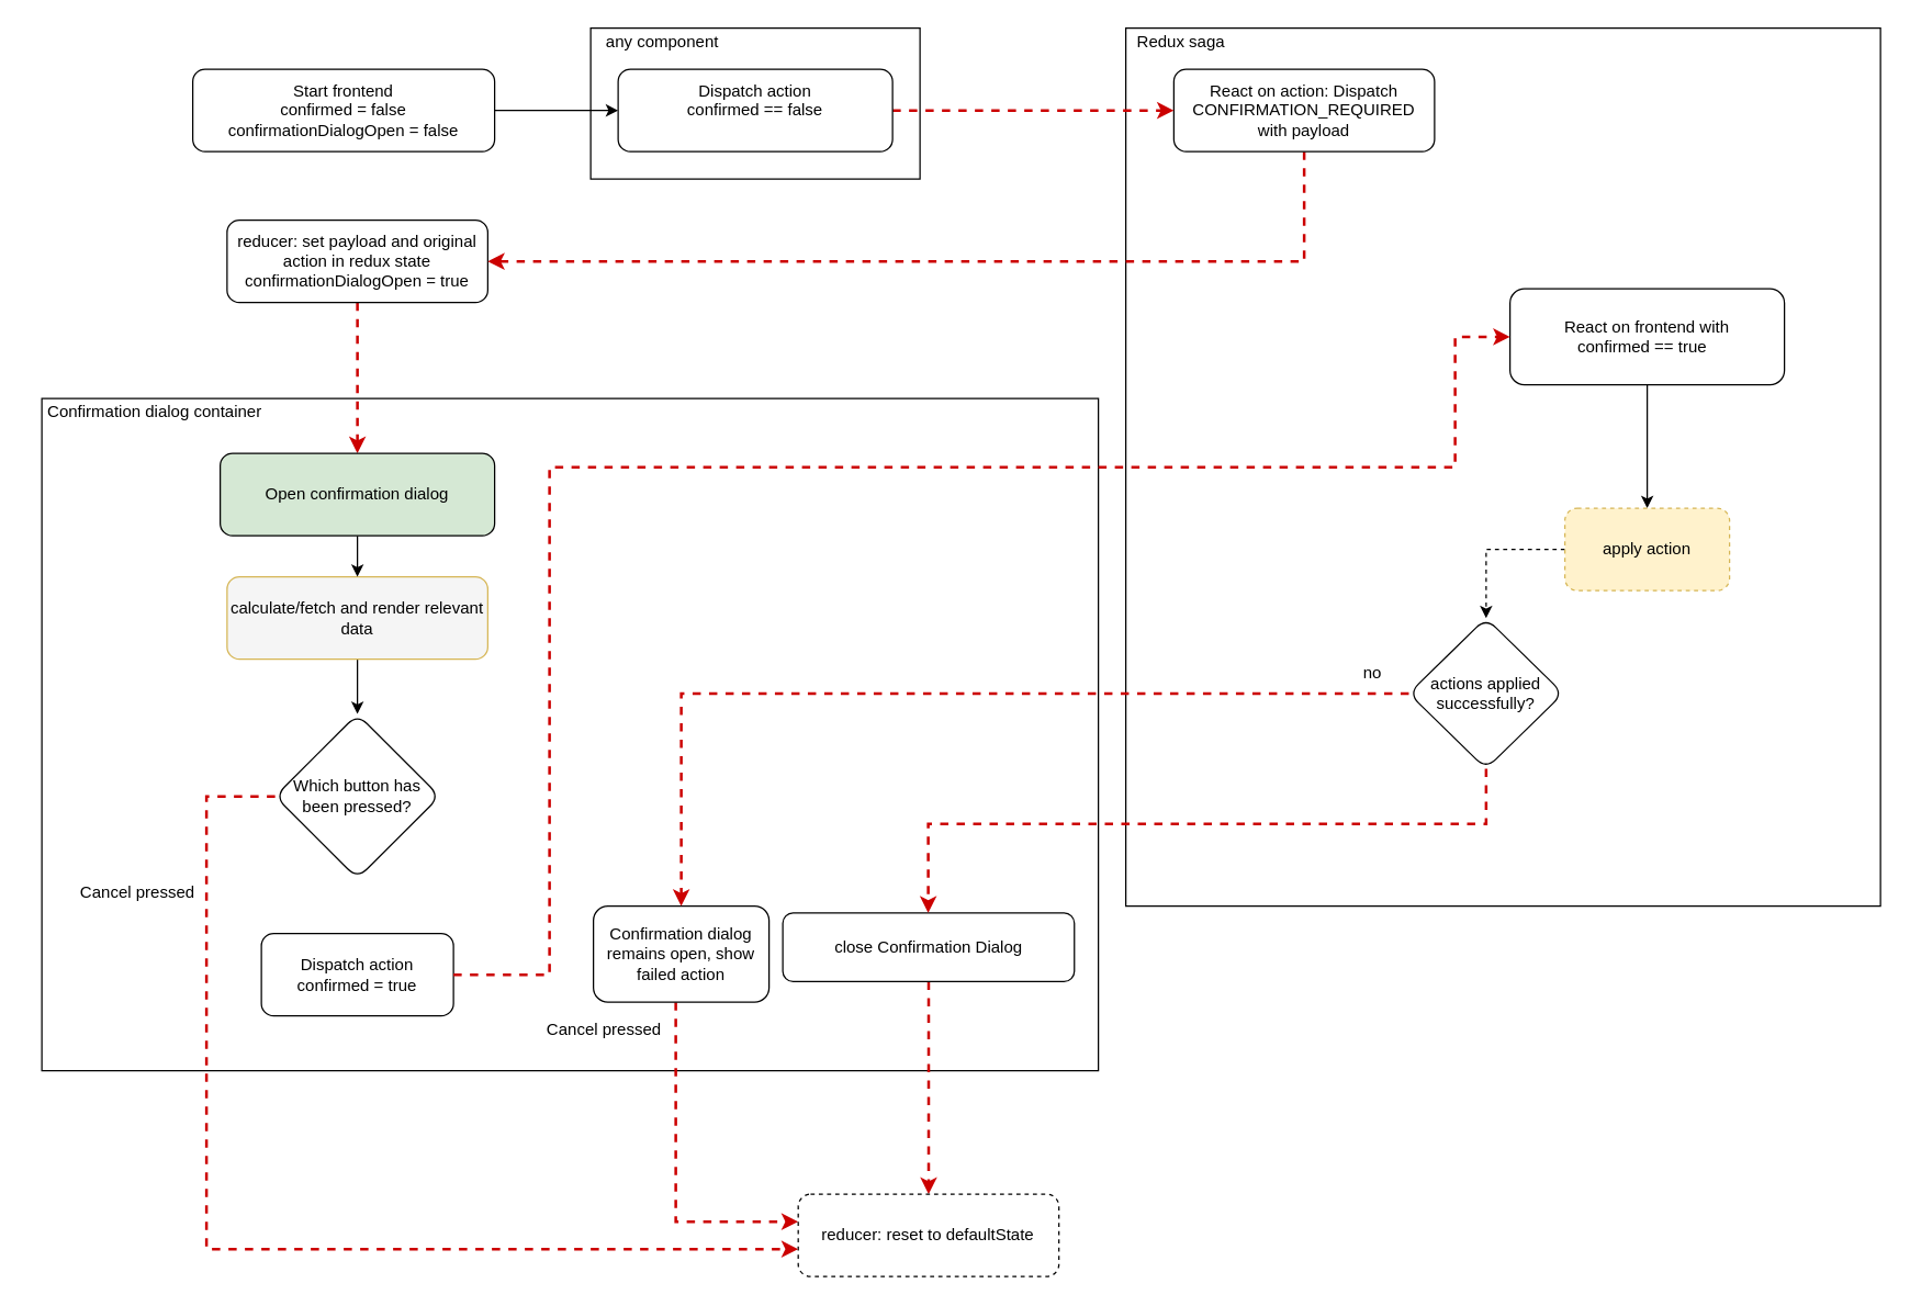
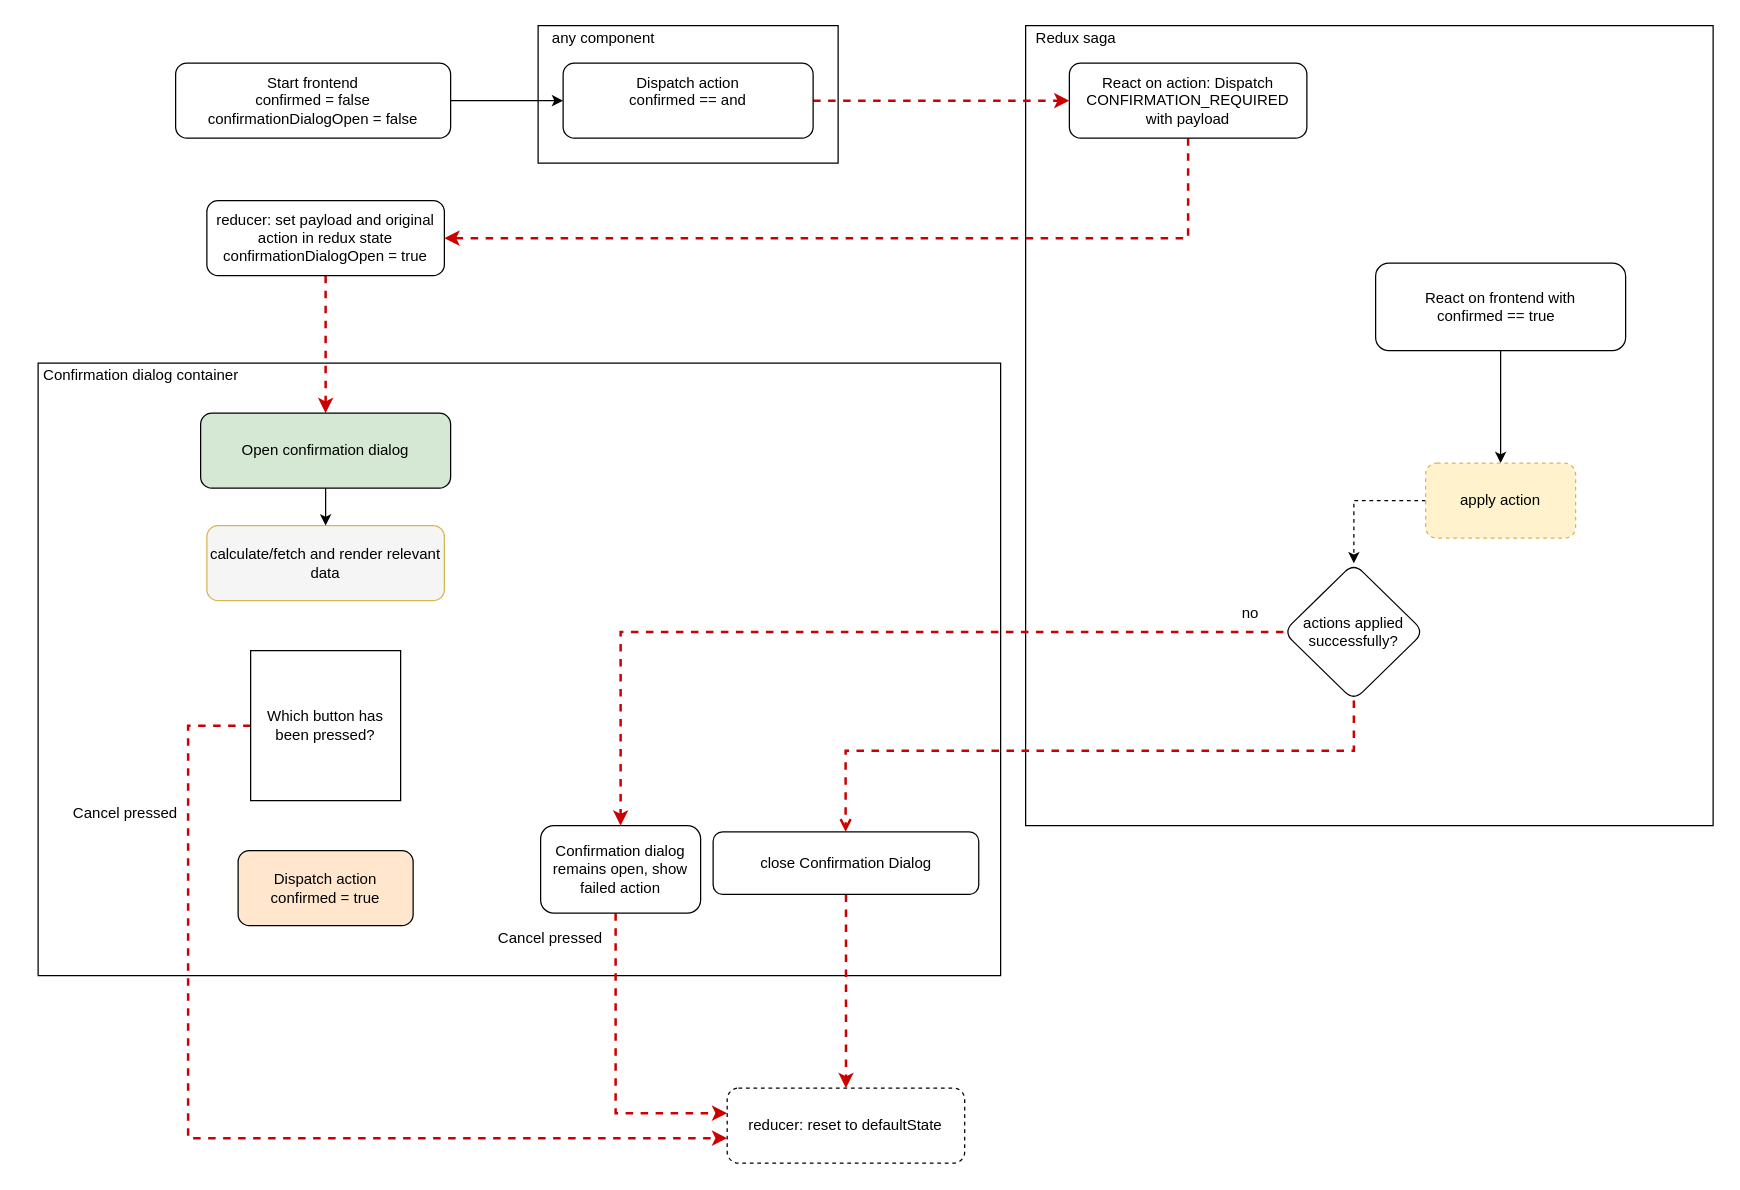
  <mxCell id="0" />
  <mxCell id="1" parent="0" />
  <mxCell id="2" value="" style="rounded=0;whiteSpace=wrap;html=1;" parent="1" vertex="1"><mxGeometry x="30" y="290" width="770" height="490" as="geometry" /></mxCell>
  <mxCell id="3" value="Confirmation dialog container" style="text;html=1;strokeColor=none;fillColor=none;align=center;verticalAlign=middle;whiteSpace=wrap;rounded=0;" parent="1" vertex="1"><mxGeometry x="20" y="290" width="185" height="20" as="geometry" /></mxCell>
  <mxCell id="4" style="edgeStyle=orthogonalEdgeStyle;rounded=0;orthogonalLoop=1;jettySize=auto;html=1;dashed=1;strokeColor=#CC0000;strokeWidth=2;" parent="1" source="5" target="35" edge="1"><mxGeometry relative="1" as="geometry"><mxPoint x="528" y="310" as="targetPoint" /><Array as="points"><mxPoint x="260" y="250" /><mxPoint x="260" y="250" /></Array></mxGeometry></mxCell>
  <mxCell id="5" value="&lt;div&gt;&lt;span&gt;reducer: set payload and original action in redux state&lt;br&gt;&lt;/span&gt;&lt;/div&gt;&lt;div&gt;confirmationDialogOpen = true&lt;br&gt;&lt;span&gt;&lt;/span&gt;&lt;/div&gt;&lt;div&gt;&lt;span&gt;&lt;/span&gt;&lt;/div&gt;" style="rounded=1;whiteSpace=wrap;html=1;" parent="1" vertex="1"><mxGeometry x="165" y="160" width="190" height="60" as="geometry" /></mxCell>
- <mxCell id="6" style="edgeStyle=orthogonalEdgeStyle;rounded=0;orthogonalLoop=1;jettySize=auto;html=1;" edge="1" parent="1" source="7" target="38"><mxGeometry relative="1" as="geometry" /></mxCell>
  <mxCell id="7" value="&lt;span&gt;calculate/fetch and render relevant data&lt;br&gt;&lt;/span&gt;" style="rounded=1;whiteSpace=wrap;html=1;fillColor=#f5f5f5;strokeColor=#d6b656;" parent="1" vertex="1"><mxGeometry x="165" y="420" width="190" height="60" as="geometry" /></mxCell>
  <mxCell id="8" value="" style="endArrow=classic;html=1;" parent="1" source="35" target="7" edge="1"><mxGeometry width="50" height="50" relative="1" as="geometry"><mxPoint x="260" y="530" as="sourcePoint" /><mxPoint x="420" y="520" as="targetPoint" /></mxGeometry></mxCell>
- <mxCell id="9" value="Dispatch action&lt;br&gt;confirmed = true" style="whiteSpace=wrap;html=1;rounded=1;" parent="1" vertex="1"><mxGeometry x="190" y="680" width="140" height="60" as="geometry" /></mxCell>
+ <mxCell id="9" value="Dispatch action&lt;br&gt;confirmed = true" style="whiteSpace=wrap;html=1;rounded=1;fillColor=#ffe6cc;" parent="1" vertex="1"><mxGeometry x="190" y="680" width="140" height="60" as="geometry" /></mxCell>
  <mxCell id="10" style="edgeStyle=orthogonalEdgeStyle;rounded=0;orthogonalLoop=1;jettySize=auto;html=1;dashed=1;strokeColor=#CC0000;strokeWidth=2;" parent="1" source="21" target="14" edge="1"><mxGeometry relative="1" as="geometry" /></mxCell>
  <mxCell id="11" style="edgeStyle=orthogonalEdgeStyle;rounded=0;orthogonalLoop=1;jettySize=auto;html=1;dashed=1;strokeColor=#CC0000;strokeWidth=2;" parent="1" source="12" target="14" edge="1"><mxGeometry relative="1" as="geometry"><Array as="points"><mxPoint x="492" y="890" /></Array></mxGeometry></mxCell>
  <mxCell id="12" value="Confirmation dialog remains open, show failed action" style="whiteSpace=wrap;html=1;rounded=1;" parent="1" vertex="1"><mxGeometry x="432" y="660" width="128" height="70" as="geometry" /></mxCell>
  <mxCell id="13" value="Cancel pressed" style="text;html=1;strokeColor=none;fillColor=none;align=center;verticalAlign=middle;whiteSpace=wrap;rounded=0;" parent="1" vertex="1"><mxGeometry x="390" y="740" width="100" height="20" as="geometry" /></mxCell>
  <mxCell id="14" value="&lt;span&gt;reducer: reset to defaultState&lt;br&gt;&lt;/span&gt;" style="rounded=1;whiteSpace=wrap;html=1;dashed=1;" parent="1" vertex="1"><mxGeometry x="581.25" y="870" width="190" height="60" as="geometry" /></mxCell>
  <mxCell id="15" value="" style="rounded=0;whiteSpace=wrap;html=1;" parent="1" vertex="1"><mxGeometry x="820" y="20" width="550" height="640" as="geometry" /></mxCell>
  <mxCell id="16" style="edgeStyle=orthogonalEdgeStyle;rounded=0;orthogonalLoop=1;jettySize=auto;html=1;dashed=1;strokeColor=#CC0000;strokeWidth=2;" parent="1" source="17" target="5" edge="1"><mxGeometry relative="1" as="geometry"><Array as="points"><mxPoint x="950" y="190" /></Array></mxGeometry></mxCell>
  <mxCell id="17" value="React on action:&amp;nbsp;&lt;span&gt;Dispatch CONFIRMATION_REQUIRED&lt;br&gt;with payload&lt;br&gt;&lt;/span&gt;" style="rounded=1;whiteSpace=wrap;html=1;" parent="1" vertex="1"><mxGeometry x="855" y="50" width="190" height="60" as="geometry" /></mxCell>
  <mxCell id="18" value="" style="edgeStyle=orthogonalEdgeStyle;rounded=0;orthogonalLoop=1;jettySize=auto;html=1;dashed=1;" parent="1" source="26" target="25" edge="1"><mxGeometry relative="1" as="geometry" /></mxCell>
  <mxCell id="19" style="edgeStyle=orthogonalEdgeStyle;rounded=0;orthogonalLoop=1;jettySize=auto;html=1;" edge="1" parent="1" source="20" target="26"><mxGeometry relative="1" as="geometry" /></mxCell>
  <mxCell id="20" value="React on frontend with&lt;br&gt;confirmed == true &amp;nbsp; " style="rounded=1;whiteSpace=wrap;html=1;fontSize=12;glass=0;strokeWidth=1;shadow=0;" parent="1" vertex="1"><mxGeometry x="1100" y="210" width="200" height="70" as="geometry" /></mxCell>
  <mxCell id="21" value="close Confirmation Dialog" style="whiteSpace=wrap;html=1;rounded=1;" parent="1" vertex="1"><mxGeometry x="570" y="665" width="212.5" height="50" as="geometry" /></mxCell>
  <mxCell id="22" style="edgeStyle=orthogonalEdgeStyle;rounded=0;orthogonalLoop=1;jettySize=auto;html=1;exitX=0.5;exitY=1;exitDx=0;exitDy=0;" parent="1" edge="1"><mxGeometry relative="1" as="geometry"><mxPoint x="950" y="220" as="sourcePoint" /><mxPoint x="950" y="220" as="targetPoint" /></mxGeometry></mxCell>
  <mxCell id="23" style="edgeStyle=orthogonalEdgeStyle;rounded=0;orthogonalLoop=1;jettySize=auto;html=1;dashed=1;strokeColor=#CC0000;strokeWidth=2;" parent="1" source="25" target="12" edge="1"><mxGeometry relative="1" as="geometry" /></mxCell>
- <mxCell id="24" style="edgeStyle=orthogonalEdgeStyle;rounded=0;orthogonalLoop=1;jettySize=auto;html=1;dashed=1;strokeColor=#CC0000;strokeWidth=2;" parent="1" source="25" target="21" edge="1"><mxGeometry relative="1" as="geometry"><Array as="points"><mxPoint x="1082" y="600" /><mxPoint x="676" y="600" /></Array></mxGeometry></mxCell>
+ <mxCell id="24" style="edgeStyle=orthogonalEdgeStyle;rounded=0;orthogonalLoop=1;jettySize=auto;html=1;dashed=1;strokeColor=#CC0000;strokeWidth=2;endArrow=open;" parent="1" source="25" target="21" edge="1"><mxGeometry relative="1" as="geometry"><Array as="points"><mxPoint x="1082" y="600" /><mxPoint x="676" y="600" /></Array></mxGeometry></mxCell>
  <mxCell id="25" value="actions applied successfully?" style="rhombus;whiteSpace=wrap;html=1;rounded=1;" parent="1" vertex="1"><mxGeometry x="1026.25" y="450" width="112.5" height="110" as="geometry" /></mxCell>
  <mxCell id="26" value="apply action" style="whiteSpace=wrap;html=1;rounded=1;fillColor=#fff2cc;strokeColor=#d6b656;dashed=1;" parent="1" vertex="1"><mxGeometry x="1140" y="370" width="120" height="60" as="geometry" /></mxCell>
  <mxCell id="27" value="" style="rounded=0;whiteSpace=wrap;html=1;" parent="1" vertex="1"><mxGeometry x="430" y="20" width="240" height="110" as="geometry" /></mxCell>
  <mxCell id="28" style="edgeStyle=orthogonalEdgeStyle;rounded=0;orthogonalLoop=1;jettySize=auto;html=1;entryX=0;entryY=0.5;entryDx=0;entryDy=0;dashed=1;strokeColor=#CC0000;strokeWidth=2;" parent="1" source="29" target="17" edge="1"><mxGeometry relative="1" as="geometry"><Array as="points"><mxPoint x="720" y="80" /><mxPoint x="720" y="80" /></Array></mxGeometry></mxCell>
- <mxCell id="29" value="Dispatch action&lt;br&gt;confirmed == false&lt;br&gt;&amp;nbsp;&amp;nbsp;" style="rounded=1;whiteSpace=wrap;html=1;fontSize=12;glass=0;strokeWidth=1;shadow=0;" parent="1" vertex="1"><mxGeometry x="450" y="50" width="200" height="60" as="geometry" /></mxCell>
+ <mxCell id="29" value="Dispatch action&lt;br&gt;confirmed == and&lt;br&gt;&amp;nbsp;&amp;nbsp;" style="rounded=1;whiteSpace=wrap;html=1;fontSize=12;glass=0;strokeWidth=1;shadow=0;" parent="1" vertex="1"><mxGeometry x="450" y="50" width="200" height="60" as="geometry" /></mxCell>
  <mxCell id="30" value="any component" style="text;html=1;strokeColor=none;fillColor=none;align=center;verticalAlign=middle;whiteSpace=wrap;rounded=0;" parent="1" vertex="1"><mxGeometry x="390" y="20" width="185" height="20" as="geometry" /></mxCell>
  <mxCell id="31" style="edgeStyle=orthogonalEdgeStyle;rounded=0;orthogonalLoop=1;jettySize=auto;html=1;" parent="1" source="32" target="29" edge="1"><mxGeometry relative="1" as="geometry" /></mxCell>
  <mxCell id="32" value="Start frontend&lt;br&gt;confirmed = false&lt;br&gt;confirmationDialogOpen = false" style="rounded=1;whiteSpace=wrap;html=1;fontSize=12;glass=0;strokeWidth=1;shadow=0;" parent="1" vertex="1"><mxGeometry x="140" y="50" width="220" height="60" as="geometry" /></mxCell>
  <mxCell id="33" value="no" style="text;html=1;strokeColor=none;fillColor=none;align=center;verticalAlign=middle;whiteSpace=wrap;rounded=0;" parent="1" vertex="1"><mxGeometry x="950" y="480" width="100" height="20" as="geometry" /></mxCell>
  <mxCell id="34" value="Redux saga" style="text;html=1;strokeColor=none;fillColor=none;align=center;verticalAlign=middle;whiteSpace=wrap;rounded=0;" parent="1" vertex="1"><mxGeometry x="768" y="20" width="185" height="20" as="geometry" /></mxCell>
  <mxCell id="35" value="Open confirmation dialog" style="rounded=1;whiteSpace=wrap;html=1;fontSize=12;glass=0;strokeWidth=1;shadow=0;fillColor=#d5e8d4;" parent="1" vertex="1"><mxGeometry x="160" y="330" width="200" height="60" as="geometry" /></mxCell>
- <mxCell id="36" style="edgeStyle=orthogonalEdgeStyle;rounded=0;orthogonalLoop=1;jettySize=auto;html=1;dashed=1;strokeColor=#CC0000;strokeWidth=2;" parent="1" source="9" target="20" edge="1"><mxGeometry relative="1" as="geometry"><Array as="points"><mxPoint x="400" y="710" /><mxPoint x="400" y="340" /><mxPoint x="1060" y="340" /><mxPoint x="1060" y="245" /></Array></mxGeometry></mxCell>
  <mxCell id="37" style="edgeStyle=orthogonalEdgeStyle;rounded=0;orthogonalLoop=1;jettySize=auto;html=1;dashed=1;strokeColor=#CC0000;strokeWidth=2;" edge="1" parent="1" source="38" target="14"><mxGeometry relative="1" as="geometry"><Array as="points"><mxPoint x="150" y="580" /><mxPoint x="150" y="910" /></Array></mxGeometry></mxCell>
- <mxCell id="38" value="Which button has been pressed?" style="rhombus;whiteSpace=wrap;html=1;rounded=1;" vertex="1" parent="1"><mxGeometry x="200" y="520" width="120" height="120" as="geometry" /></mxCell>
+ <mxCell id="38" value="Which button has been pressed?" style="whiteSpace=wrap;html=1;rounded=0;" vertex="1" parent="1"><mxGeometry x="200" y="520" width="120" height="120" as="geometry" /></mxCell>
  <mxCell id="39" value="Cancel pressed" style="text;html=1;strokeColor=none;fillColor=none;align=center;verticalAlign=middle;whiteSpace=wrap;rounded=0;" vertex="1" parent="1"><mxGeometry x="50" y="640" width="100" height="20" as="geometry" /></mxCell>
